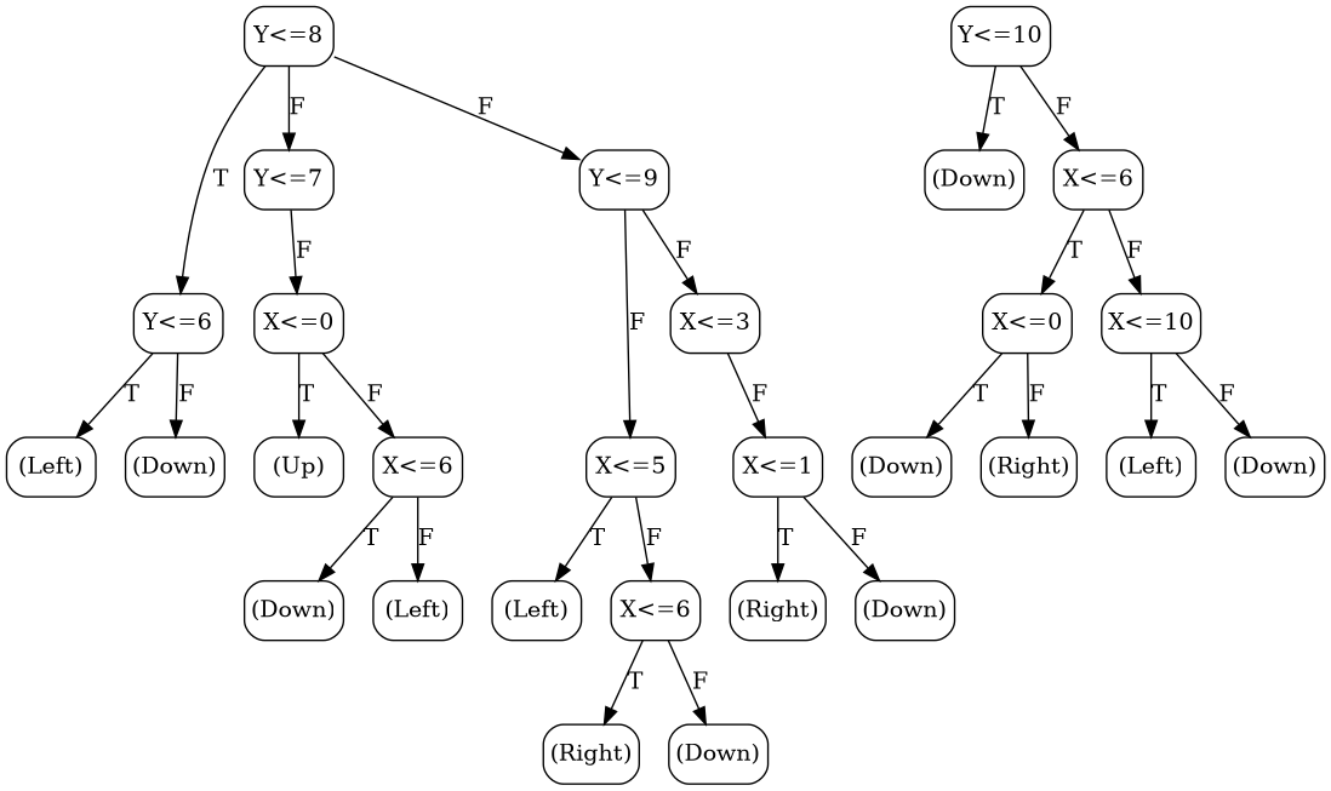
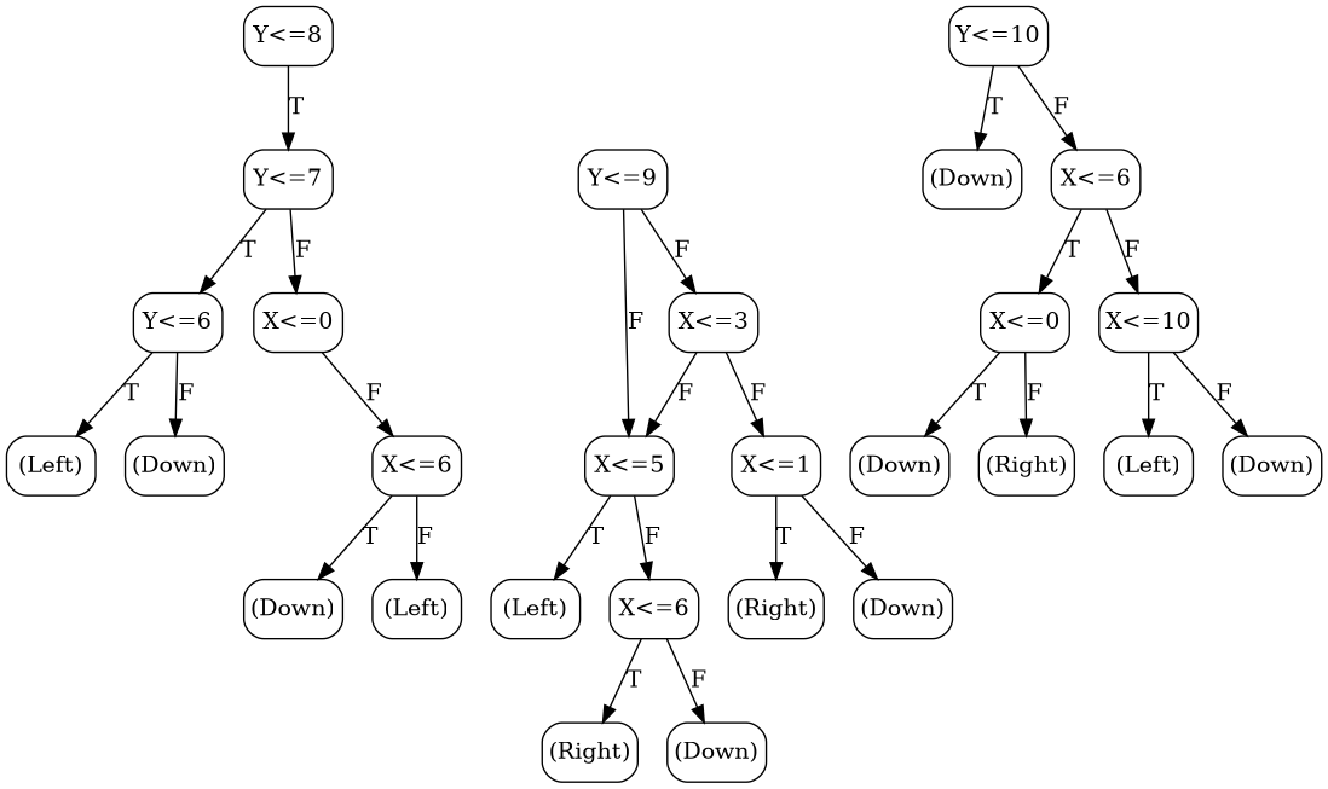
  digraph {
    node [margin="0.05,0.05" shape=box style=rounded]
    n1 [label="(Left)"]
    n2 [label="(Down)"]
    n3 [label="Y<=6"]
-   n4 [label="(Up)"]
    n5 [label="(Down)"]
    n6 [label="(Left)"]
    n7 [label="X<=6"]
    n8 [label="X<=0"]
    n9 [label="Y<=7"]
    n10 [label="(Right)"]
    n11 [label="(Down)"]
    n12 [label="X<=1"]
    n13 [label="(Left)"]
    n14 [label="(Right)"]
    n15 [label="(Down)"]
    n16 [label="X<=6"]
    n17 [label="X<=5"]
    n18 [label="X<=3"]
    n19 [label="(Down)"]
    n20 [label="(Down)"]
    n21 [label="(Right)"]
    n22 [label="X<=0"]
    n23 [label="(Left)"]
    n24 [label="(Down)"]
    n25 [label="X<=10"]
    n26 [label="X<=6"]
    n27 [label="Y<=10"]
    n28 [label="Y<=9"]
    n29 [label="Y<=8"]
    n3 -> n1 [label=T]
    n3 -> n2 [label=F]
    n7 -> n5 [label=T]
    n7 -> n6 [label=F]
-   n8 -> n4 [label=T]
    n8 -> n7 [label=F]
-   n29 -> n3 [label=T]
+   n9 -> n3 [label=T]
    n9 -> n8 [label=F]
    n12 -> n10 [label=T]
    n12 -> n11 [label=F]
    n16 -> n14 [label=T]
    n16 -> n15 [label=F]
    n17 -> n13 [label=T]
    n17 -> n16 [label=F]
    n18 -> n12 [label=F]
+   n18 -> n17 [label=F]
    n22 -> n20 [label=T]
    n22 -> n21 [label=F]
    n25 -> n23 [label=T]
    n25 -> n24 [label=F]
    n26 -> n22 [label=T]
    n26 -> n25 [label=F]
    n27 -> n19 [label=T]
    n27 -> n26 [label=F]
    n28 -> n17 [label=F]
    n28 -> n18 [label=F]
-   n29 -> n9 [label=F]
-   n29 -> n28 [label=F]
+   n29 -> n9 [label=T]
  }
